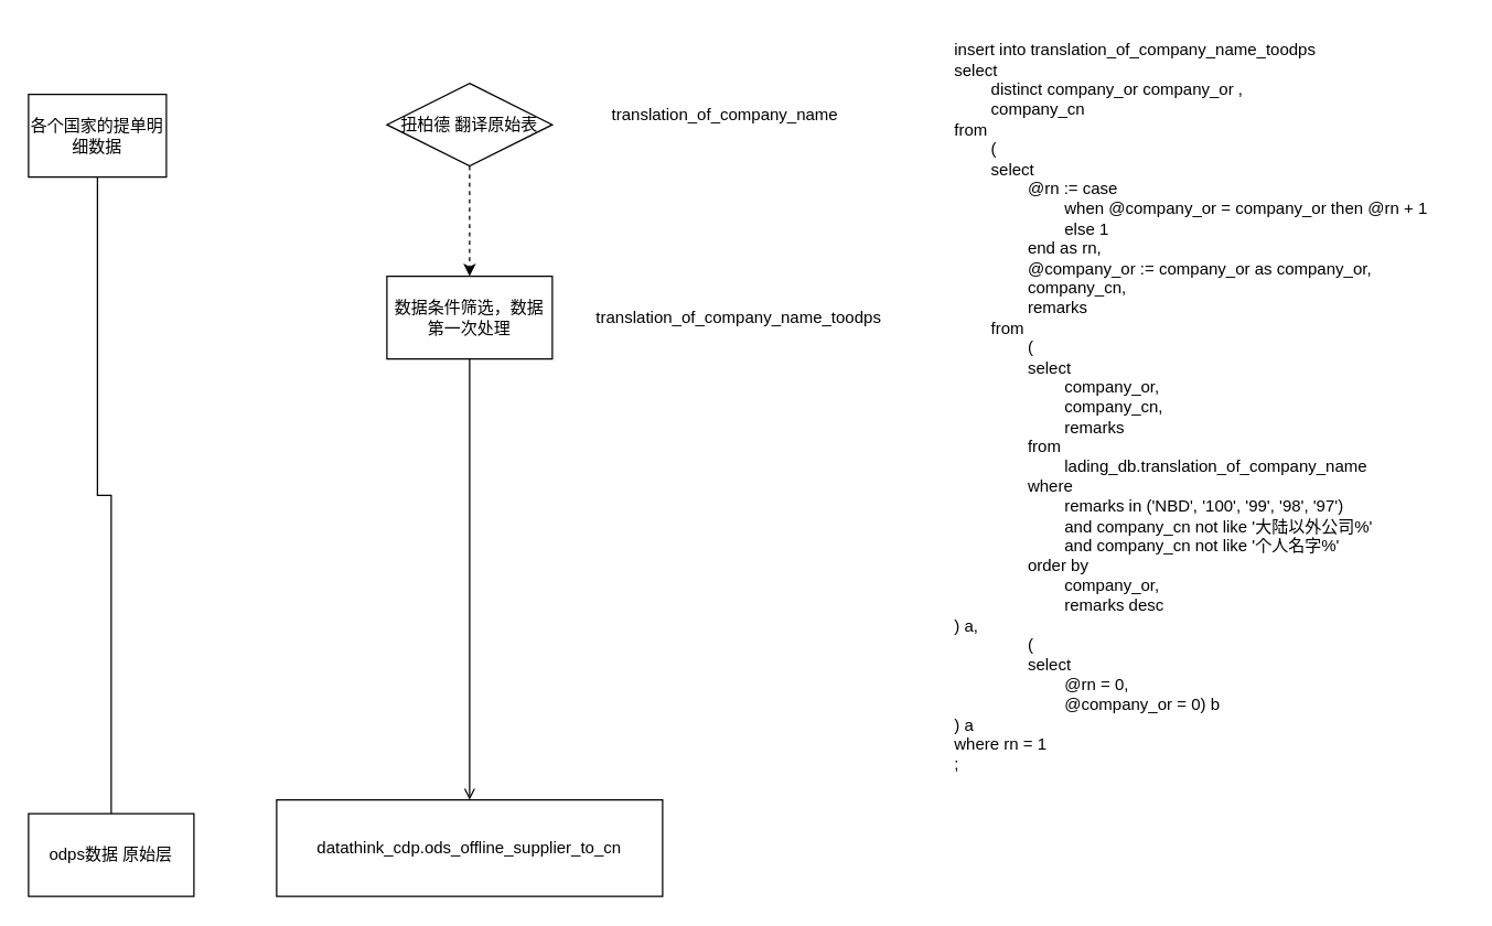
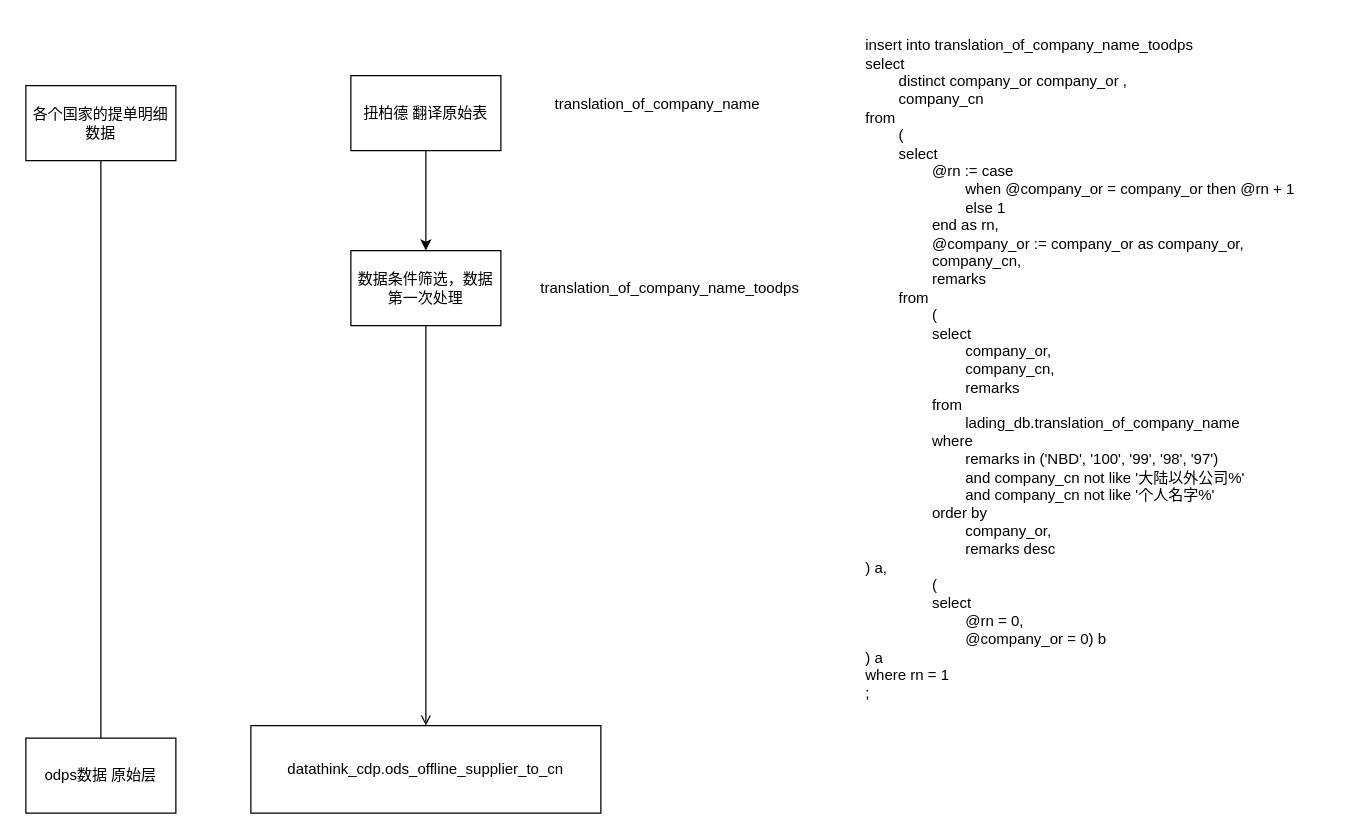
  <mxCell id="0" />
  <mxCell id="1" parent="0" />
- <mxCell id="2" value="" style="edgeStyle=orthogonalEdgeStyle;rounded=0;orthogonalLoop=1;jettySize=auto;html=1;dashed=1;" edge="1" parent="1" source="3" target="5"><mxGeometry relative="1" as="geometry" /></mxCell>
- <mxCell id="3" value="扭柏德 翻译原始表" style="rhombus;whiteSpace=wrap;html=1;" vertex="1" parent="1"><mxGeometry x="280" y="60" width="120" height="60" as="geometry" /></mxCell>
+ <mxCell id="2" value="" style="edgeStyle=orthogonalEdgeStyle;rounded=0;orthogonalLoop=1;jettySize=auto;html=1;" edge="1" parent="1" source="3" target="5"><mxGeometry relative="1" as="geometry" /></mxCell>
+ <mxCell id="3" value="扭柏德 翻译原始表" style="rounded=0;whiteSpace=wrap;html=1;" vertex="1" parent="1"><mxGeometry x="280" y="60" width="120" height="60" as="geometry" /></mxCell>
  <mxCell id="4" style="edgeStyle=orthogonalEdgeStyle;rounded=0;orthogonalLoop=1;jettySize=auto;html=1;endArrow=open;" edge="1" parent="1" source="5" target="11"><mxGeometry relative="1" as="geometry" /></mxCell>
  <mxCell id="5" value="数据条件筛选，数据第一次处理" style="whiteSpace=wrap;html=1;rounded=0;" vertex="1" parent="1"><mxGeometry x="280" y="200" width="120" height="60" as="geometry" /></mxCell>
  <mxCell id="6" value="translation_of_company_name_toodps" style="text;html=1;align=center;verticalAlign=middle;resizable=0;points=[];autosize=1;strokeColor=none;fillColor=none;" vertex="1" parent="1"><mxGeometry x="420" y="215" width="230" height="30" as="geometry" /></mxCell>
  <mxCell id="7" value="translation_of_company_name" style="text;html=1;align=center;verticalAlign=middle;resizable=0;points=[];autosize=1;strokeColor=none;fillColor=none;" vertex="1" parent="1"><mxGeometry x="430" y="68" width="190" height="30" as="geometry" /></mxCell>
  <mxCell id="8" style="edgeStyle=orthogonalEdgeStyle;rounded=0;orthogonalLoop=1;jettySize=auto;html=1;entryX=0.5;entryY=0;entryDx=0;entryDy=0;endArrow=none;" edge="1" parent="1" source="9" target="12"><mxGeometry relative="1" as="geometry" /></mxCell>
- <mxCell id="9" value="各个国家的提单明细数据" style="whiteSpace=wrap;html=1;rounded=0;" vertex="1" parent="1"><mxGeometry x="20" y="68" width="100" height="60" as="geometry" /></mxCell>
+ <mxCell id="9" value="各个国家的提单明细数据" style="whiteSpace=wrap;html=1;rounded=0;" vertex="1" parent="1"><mxGeometry y="68" width="120" height="60" as="geometry" x="20" /></mxCell>
  <mxCell id="10" value="insert&amp;nbsp;into&amp;nbsp;translation_of_company_name_toodps&amp;nbsp;&lt;br&gt;select&lt;br&gt;&amp;nbsp;&amp;nbsp;&amp;nbsp;&amp;nbsp;&amp;nbsp;&amp;nbsp;&amp;nbsp;&amp;nbsp;distinct&amp;nbsp;company_or&amp;nbsp;company_or&amp;nbsp;,&lt;br&gt;&amp;nbsp;&amp;nbsp;&amp;nbsp;&amp;nbsp;&amp;nbsp;&amp;nbsp;&amp;nbsp;&amp;nbsp;company_cn&lt;br&gt;from&lt;br&gt;&amp;nbsp;&amp;nbsp;&amp;nbsp;&amp;nbsp;&amp;nbsp;&amp;nbsp;&amp;nbsp;&amp;nbsp;(&lt;br&gt;&amp;nbsp;&amp;nbsp;&amp;nbsp;&amp;nbsp;&amp;nbsp;&amp;nbsp;&amp;nbsp;&amp;nbsp;select&lt;br&gt;&amp;nbsp;&amp;nbsp;&amp;nbsp;&amp;nbsp;&amp;nbsp;&amp;nbsp;&amp;nbsp;&amp;nbsp;&amp;nbsp;&amp;nbsp;&amp;nbsp;&amp;nbsp;&amp;nbsp;&amp;nbsp;&amp;nbsp;&amp;nbsp;@rn&amp;nbsp;:=&amp;nbsp;case&lt;br&gt;&amp;nbsp;&amp;nbsp;&amp;nbsp;&amp;nbsp;&amp;nbsp;&amp;nbsp;&amp;nbsp;&amp;nbsp;&amp;nbsp;&amp;nbsp;&amp;nbsp;&amp;nbsp;&amp;nbsp;&amp;nbsp;&amp;nbsp;&amp;nbsp;&amp;nbsp;&amp;nbsp;&amp;nbsp;&amp;nbsp;&amp;nbsp;&amp;nbsp;&amp;nbsp;&amp;nbsp;when&amp;nbsp;@company_or&amp;nbsp;=&amp;nbsp;company_or&amp;nbsp;then&amp;nbsp;@rn&amp;nbsp;+&amp;nbsp;1&lt;br&gt;&amp;nbsp;&amp;nbsp;&amp;nbsp;&amp;nbsp;&amp;nbsp;&amp;nbsp;&amp;nbsp;&amp;nbsp;&amp;nbsp;&amp;nbsp;&amp;nbsp;&amp;nbsp;&amp;nbsp;&amp;nbsp;&amp;nbsp;&amp;nbsp;&amp;nbsp;&amp;nbsp;&amp;nbsp;&amp;nbsp;&amp;nbsp;&amp;nbsp;&amp;nbsp;&amp;nbsp;else&amp;nbsp;1&lt;br&gt;&amp;nbsp;&amp;nbsp;&amp;nbsp;&amp;nbsp;&amp;nbsp;&amp;nbsp;&amp;nbsp;&amp;nbsp;&amp;nbsp;&amp;nbsp;&amp;nbsp;&amp;nbsp;&amp;nbsp;&amp;nbsp;&amp;nbsp;&amp;nbsp;end&amp;nbsp;as&amp;nbsp;rn,&lt;br&gt;&amp;nbsp;&amp;nbsp;&amp;nbsp;&amp;nbsp;&amp;nbsp;&amp;nbsp;&amp;nbsp;&amp;nbsp;&amp;nbsp;&amp;nbsp;&amp;nbsp;&amp;nbsp;&amp;nbsp;&amp;nbsp;&amp;nbsp;&amp;nbsp;@company_or&amp;nbsp;:=&amp;nbsp;company_or&amp;nbsp;as&amp;nbsp;company_or,&lt;br&gt;&amp;nbsp;&amp;nbsp;&amp;nbsp;&amp;nbsp;&amp;nbsp;&amp;nbsp;&amp;nbsp;&amp;nbsp;&amp;nbsp;&amp;nbsp;&amp;nbsp;&amp;nbsp;&amp;nbsp;&amp;nbsp;&amp;nbsp;&amp;nbsp;company_cn,&lt;br&gt;&amp;nbsp;&amp;nbsp;&amp;nbsp;&amp;nbsp;&amp;nbsp;&amp;nbsp;&amp;nbsp;&amp;nbsp;&amp;nbsp;&amp;nbsp;&amp;nbsp;&amp;nbsp;&amp;nbsp;&amp;nbsp;&amp;nbsp;&amp;nbsp;remarks&lt;br&gt;&amp;nbsp;&amp;nbsp;&amp;nbsp;&amp;nbsp;&amp;nbsp;&amp;nbsp;&amp;nbsp;&amp;nbsp;from&lt;br&gt;&amp;nbsp;&amp;nbsp;&amp;nbsp;&amp;nbsp;&amp;nbsp;&amp;nbsp;&amp;nbsp;&amp;nbsp;&amp;nbsp;&amp;nbsp;&amp;nbsp;&amp;nbsp;&amp;nbsp;&amp;nbsp;&amp;nbsp;&amp;nbsp;(&lt;br&gt;&amp;nbsp;&amp;nbsp;&amp;nbsp;&amp;nbsp;&amp;nbsp;&amp;nbsp;&amp;nbsp;&amp;nbsp;&amp;nbsp;&amp;nbsp;&amp;nbsp;&amp;nbsp;&amp;nbsp;&amp;nbsp;&amp;nbsp;&amp;nbsp;select&lt;br&gt;&amp;nbsp;&amp;nbsp;&amp;nbsp;&amp;nbsp;&amp;nbsp;&amp;nbsp;&amp;nbsp;&amp;nbsp;&amp;nbsp;&amp;nbsp;&amp;nbsp;&amp;nbsp;&amp;nbsp;&amp;nbsp;&amp;nbsp;&amp;nbsp;&amp;nbsp;&amp;nbsp;&amp;nbsp;&amp;nbsp;&amp;nbsp;&amp;nbsp;&amp;nbsp;&amp;nbsp;company_or,&lt;br&gt;&amp;nbsp;&amp;nbsp;&amp;nbsp;&amp;nbsp;&amp;nbsp;&amp;nbsp;&amp;nbsp;&amp;nbsp;&amp;nbsp;&amp;nbsp;&amp;nbsp;&amp;nbsp;&amp;nbsp;&amp;nbsp;&amp;nbsp;&amp;nbsp;&amp;nbsp;&amp;nbsp;&amp;nbsp;&amp;nbsp;&amp;nbsp;&amp;nbsp;&amp;nbsp;&amp;nbsp;company_cn,&lt;br&gt;&amp;nbsp;&amp;nbsp;&amp;nbsp;&amp;nbsp;&amp;nbsp;&amp;nbsp;&amp;nbsp;&amp;nbsp;&amp;nbsp;&amp;nbsp;&amp;nbsp;&amp;nbsp;&amp;nbsp;&amp;nbsp;&amp;nbsp;&amp;nbsp;&amp;nbsp;&amp;nbsp;&amp;nbsp;&amp;nbsp;&amp;nbsp;&amp;nbsp;&amp;nbsp;&amp;nbsp;remarks&lt;br&gt;&amp;nbsp;&amp;nbsp;&amp;nbsp;&amp;nbsp;&amp;nbsp;&amp;nbsp;&amp;nbsp;&amp;nbsp;&amp;nbsp;&amp;nbsp;&amp;nbsp;&amp;nbsp;&amp;nbsp;&amp;nbsp;&amp;nbsp;&amp;nbsp;from&lt;br&gt;&amp;nbsp;&amp;nbsp;&amp;nbsp;&amp;nbsp;&amp;nbsp;&amp;nbsp;&amp;nbsp;&amp;nbsp;&amp;nbsp;&amp;nbsp;&amp;nbsp;&amp;nbsp;&amp;nbsp;&amp;nbsp;&amp;nbsp;&amp;nbsp;&amp;nbsp;&amp;nbsp;&amp;nbsp;&amp;nbsp;&amp;nbsp;&amp;nbsp;&amp;nbsp;&amp;nbsp;lading_db.translation_of_company_name&lt;br&gt;&amp;nbsp;&amp;nbsp;&amp;nbsp;&amp;nbsp;&amp;nbsp;&amp;nbsp;&amp;nbsp;&amp;nbsp;&amp;nbsp;&amp;nbsp;&amp;nbsp;&amp;nbsp;&amp;nbsp;&amp;nbsp;&amp;nbsp;&amp;nbsp;where&lt;br&gt;&amp;nbsp;&amp;nbsp;&amp;nbsp;&amp;nbsp;&amp;nbsp;&amp;nbsp;&amp;nbsp;&amp;nbsp;&amp;nbsp;&amp;nbsp;&amp;nbsp;&amp;nbsp;&amp;nbsp;&amp;nbsp;&amp;nbsp;&amp;nbsp;&amp;nbsp;&amp;nbsp;&amp;nbsp;&amp;nbsp;&amp;nbsp;&amp;nbsp;&amp;nbsp;&amp;nbsp;remarks&amp;nbsp;in&amp;nbsp;('NBD',&amp;nbsp;'100',&amp;nbsp;'99',&amp;nbsp;'98',&amp;nbsp;'97')&lt;br&gt;&amp;nbsp;&amp;nbsp;&amp;nbsp;&amp;nbsp;&amp;nbsp;&amp;nbsp;&amp;nbsp;&amp;nbsp;&amp;nbsp;&amp;nbsp;&amp;nbsp;&amp;nbsp;&amp;nbsp;&amp;nbsp;&amp;nbsp;&amp;nbsp;&amp;nbsp;&amp;nbsp;&amp;nbsp;&amp;nbsp;&amp;nbsp;&amp;nbsp;&amp;nbsp;&amp;nbsp;and&amp;nbsp;company_cn&amp;nbsp;not&amp;nbsp;like&amp;nbsp;'大陆以外公司%'&lt;br&gt;&amp;nbsp;&amp;nbsp;&amp;nbsp;&amp;nbsp;&amp;nbsp;&amp;nbsp;&amp;nbsp;&amp;nbsp;&amp;nbsp;&amp;nbsp;&amp;nbsp;&amp;nbsp;&amp;nbsp;&amp;nbsp;&amp;nbsp;&amp;nbsp;&amp;nbsp;&amp;nbsp;&amp;nbsp;&amp;nbsp;&amp;nbsp;&amp;nbsp;&amp;nbsp;&amp;nbsp;and&amp;nbsp;company_cn&amp;nbsp;not&amp;nbsp;like&amp;nbsp;'个人名字%'&lt;br&gt;&amp;nbsp;&amp;nbsp;&amp;nbsp;&amp;nbsp;&amp;nbsp;&amp;nbsp;&amp;nbsp;&amp;nbsp;&amp;nbsp;&amp;nbsp;&amp;nbsp;&amp;nbsp;&amp;nbsp;&amp;nbsp;&amp;nbsp;&amp;nbsp;order&amp;nbsp;by&lt;br&gt;&amp;nbsp;&amp;nbsp;&amp;nbsp;&amp;nbsp;&amp;nbsp;&amp;nbsp;&amp;nbsp;&amp;nbsp;&amp;nbsp;&amp;nbsp;&amp;nbsp;&amp;nbsp;&amp;nbsp;&amp;nbsp;&amp;nbsp;&amp;nbsp;&amp;nbsp;&amp;nbsp;&amp;nbsp;&amp;nbsp;&amp;nbsp;&amp;nbsp;&amp;nbsp;&amp;nbsp;company_or,&lt;br&gt;&amp;nbsp;&amp;nbsp;&amp;nbsp;&amp;nbsp;&amp;nbsp;&amp;nbsp;&amp;nbsp;&amp;nbsp;&amp;nbsp;&amp;nbsp;&amp;nbsp;&amp;nbsp;&amp;nbsp;&amp;nbsp;&amp;nbsp;&amp;nbsp;&amp;nbsp;&amp;nbsp;&amp;nbsp;&amp;nbsp;&amp;nbsp;&amp;nbsp;&amp;nbsp;&amp;nbsp;remarks&amp;nbsp;desc&amp;nbsp;&lt;br&gt;)&amp;nbsp;a,&lt;br&gt;&amp;nbsp;&amp;nbsp;&amp;nbsp;&amp;nbsp;&amp;nbsp;&amp;nbsp;&amp;nbsp;&amp;nbsp;&amp;nbsp;&amp;nbsp;&amp;nbsp;&amp;nbsp;&amp;nbsp;&amp;nbsp;&amp;nbsp;&amp;nbsp;(&lt;br&gt;&amp;nbsp;&amp;nbsp;&amp;nbsp;&amp;nbsp;&amp;nbsp;&amp;nbsp;&amp;nbsp;&amp;nbsp;&amp;nbsp;&amp;nbsp;&amp;nbsp;&amp;nbsp;&amp;nbsp;&amp;nbsp;&amp;nbsp;&amp;nbsp;select&lt;br&gt;&amp;nbsp;&amp;nbsp;&amp;nbsp;&amp;nbsp;&amp;nbsp;&amp;nbsp;&amp;nbsp;&amp;nbsp;&amp;nbsp;&amp;nbsp;&amp;nbsp;&amp;nbsp;&amp;nbsp;&amp;nbsp;&amp;nbsp;&amp;nbsp;&amp;nbsp;&amp;nbsp;&amp;nbsp;&amp;nbsp;&amp;nbsp;&amp;nbsp;&amp;nbsp;&amp;nbsp;@rn&amp;nbsp;=&amp;nbsp;0,&lt;br&gt;&amp;nbsp;&amp;nbsp;&amp;nbsp;&amp;nbsp;&amp;nbsp;&amp;nbsp;&amp;nbsp;&amp;nbsp;&amp;nbsp;&amp;nbsp;&amp;nbsp;&amp;nbsp;&amp;nbsp;&amp;nbsp;&amp;nbsp;&amp;nbsp;&amp;nbsp;&amp;nbsp;&amp;nbsp;&amp;nbsp;&amp;nbsp;&amp;nbsp;&amp;nbsp;&amp;nbsp;@company_or&amp;nbsp;=&amp;nbsp;0)&amp;nbsp;b&lt;br&gt;)&amp;nbsp;a&lt;br&gt;where&amp;nbsp;rn&amp;nbsp;=&amp;nbsp;1&lt;br&gt;;" style="text;html=1;align=left;verticalAlign=middle;resizable=0;points=[];autosize=1;strokeColor=none;fillColor=none;" vertex="1" parent="1"><mxGeometry x="690" y="20" width="370" height="550" as="geometry" /></mxCell>
  <mxCell id="11" value="datathink_cdp.ods_offline_supplier_to_cn" style="rounded=0;whiteSpace=wrap;html=1;" vertex="1" parent="1"><mxGeometry x="200" y="580" width="280" height="70" as="geometry" /></mxCell>
  <mxCell id="12" value="odps数据 原始层" style="rounded=0;whiteSpace=wrap;html=1;" vertex="1" parent="1"><mxGeometry y="590" width="120" height="60" as="geometry" x="20" /></mxCell>
